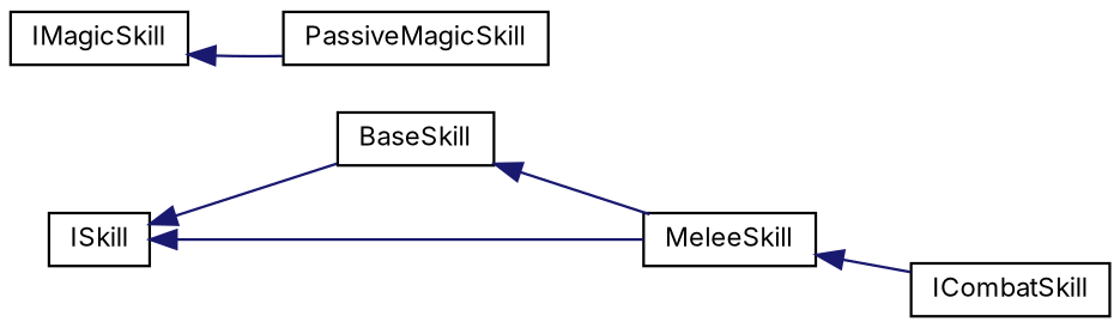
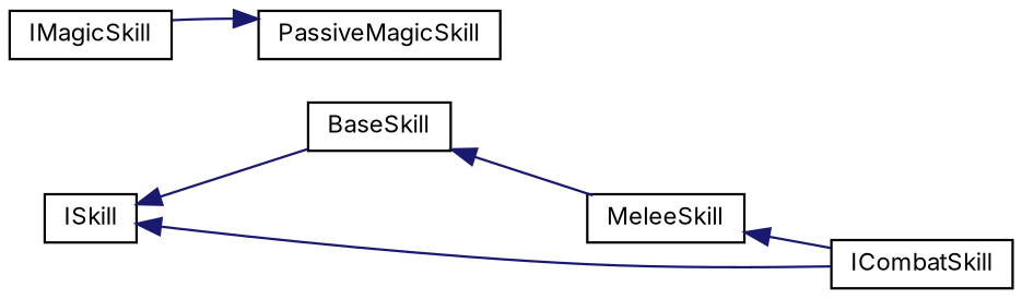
  digraph {
    fontname=Inter
    rankdir=LR
    node [color=black fillcolor=white fontname=Inter fontsize=10 shape=record style=filled]
    edge [color=midnightblue dir=back fontname=Inter fontsize=10 labelfontname=Helvetica labelfontsize=10 style=solid]
    n1 [height=0.2 label=ISkill width=0.4]
    n2 [height=0.2 label=BaseSkill width=0.4]
    n3 [height=0.2 label=ICombatSkill width=0.4]
    n4 [height=0.2 label=MeleeSkill width=0.4]
    n5 [height=0.2 label=IMagicSkill width=0.4]
    n6 [height=0.2 label=PassiveMagicSkill width=0.4]
    n1 -> n2
-   n1 -> n4
+   n1 -> n3
    n2 -> n4
    n4 -> n3
-   n5 -> n6
+   n6 -> n5
  }
